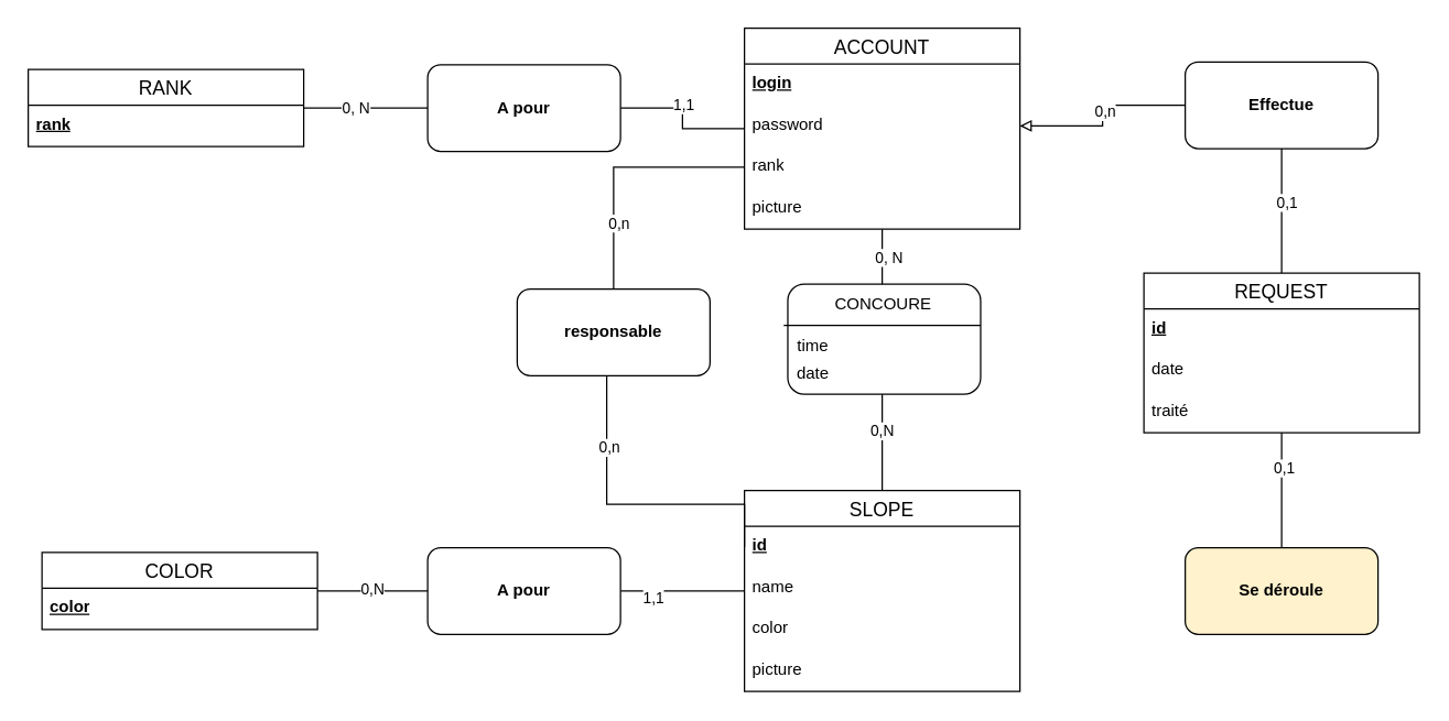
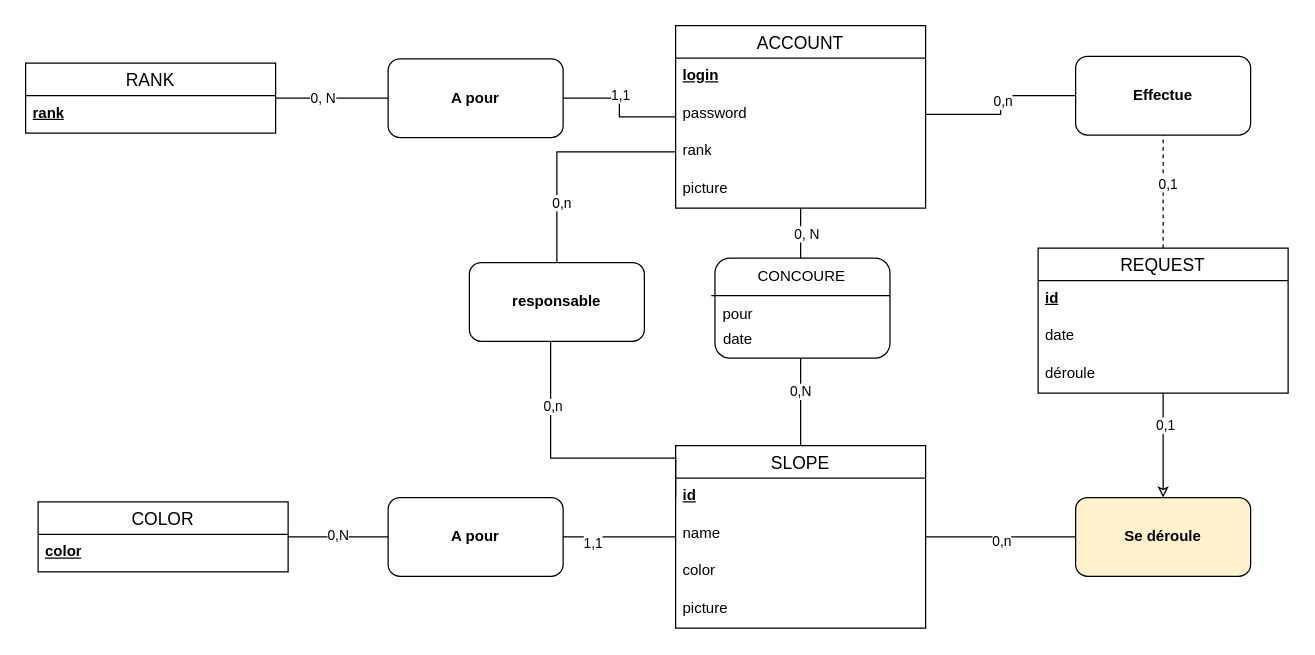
  <mxCell id="0" />
  <mxCell id="1" parent="0" />
  <mxCell id="2" style="edgeStyle=orthogonalEdgeStyle;rounded=0;orthogonalLoop=1;jettySize=auto;html=1;entryX=1;entryY=0.5;entryDx=0;entryDy=0;endArrow=none;endFill=0;" parent="1" source="6" target="30" edge="1"><mxGeometry relative="1" as="geometry" /></mxCell>
  <mxCell id="3" value="1,1" style="edgeLabel;html=1;align=center;verticalAlign=middle;resizable=0;points=[];" parent="2" vertex="1" connectable="0"><mxGeometry x="0.142" y="-3" relative="1" as="geometry"><mxPoint as="offset" /></mxGeometry></mxCell>
  <mxCell id="4" style="edgeStyle=orthogonalEdgeStyle;rounded=0;orthogonalLoop=1;jettySize=auto;html=1;endArrow=none;endFill=0;" parent="1" source="6" edge="1"><mxGeometry relative="1" as="geometry"><mxPoint x="640" y="216" as="targetPoint" /></mxGeometry></mxCell>
  <mxCell id="5" value="0, N" style="edgeLabel;html=1;align=center;verticalAlign=middle;resizable=0;points=[];" parent="4" vertex="1" connectable="0"><mxGeometry x="-0.221" y="4" relative="1" as="geometry"><mxPoint as="offset" /></mxGeometry></mxCell>
  <mxCell id="6" value="ACCOUNT" style="swimlane;fontStyle=0;childLayout=stackLayout;horizontal=1;startSize=26;horizontalStack=0;resizeParent=1;resizeParentMax=0;resizeLast=0;collapsible=1;marginBottom=0;align=center;fontSize=14;" parent="1" vertex="1"><mxGeometry x="540" y="20" width="200" height="146" as="geometry" /></mxCell>
  <mxCell id="7" value="&lt;b&gt;&lt;u&gt;login&lt;/u&gt;&lt;/b&gt;" style="text;strokeColor=none;fillColor=none;spacingLeft=4;spacingRight=4;overflow=hidden;rotatable=0;points=[[0,0.5],[1,0.5]];portConstraint=eastwest;fontSize=12;whiteSpace=wrap;html=1;" parent="6" vertex="1"><mxGeometry y="26" width="200" height="30" as="geometry" /></mxCell>
  <mxCell id="8" value="password" style="text;strokeColor=none;fillColor=none;spacingLeft=4;spacingRight=4;overflow=hidden;rotatable=0;points=[[0,0.5],[1,0.5]];portConstraint=eastwest;fontSize=12;whiteSpace=wrap;html=1;" parent="6" vertex="1"><mxGeometry y="56" width="200" height="30" as="geometry" /></mxCell>
  <mxCell id="9" value="rank" style="text;strokeColor=none;fillColor=none;spacingLeft=4;spacingRight=4;overflow=hidden;rotatable=0;points=[[0,0.5],[1,0.5]];portConstraint=eastwest;fontSize=12;whiteSpace=wrap;html=1;" parent="6" vertex="1"><mxGeometry y="86" width="200" height="30" as="geometry" /></mxCell>
  <mxCell id="10" value="picture" style="text;strokeColor=none;fillColor=none;spacingLeft=4;spacingRight=4;overflow=hidden;rotatable=0;points=[[0,0.5],[1,0.5]];portConstraint=eastwest;fontSize=12;whiteSpace=wrap;html=1;" parent="6" vertex="1"><mxGeometry y="116" width="200" height="30" as="geometry" /></mxCell>
  <mxCell id="11" style="edgeStyle=orthogonalEdgeStyle;rounded=0;orthogonalLoop=1;jettySize=auto;html=1;entryX=0;entryY=0.5;entryDx=0;entryDy=0;endArrow=none;endFill=0;" parent="1" source="13" target="30" edge="1"><mxGeometry relative="1" as="geometry" /></mxCell>
  <mxCell id="12" value="0, N" style="edgeLabel;html=1;align=center;verticalAlign=middle;resizable=0;points=[];" parent="11" vertex="1" connectable="0"><mxGeometry x="-0.167" y="1" relative="1" as="geometry"><mxPoint as="offset" /></mxGeometry></mxCell>
  <mxCell id="13" value="RANK" style="swimlane;fontStyle=0;childLayout=stackLayout;horizontal=1;startSize=26;horizontalStack=0;resizeParent=1;resizeParentMax=0;resizeLast=0;collapsible=1;marginBottom=0;align=center;fontSize=14;" parent="1" vertex="1"><mxGeometry x="20" y="50" width="200" height="56" as="geometry" /></mxCell>
  <mxCell id="14" value="&lt;b&gt;&lt;u&gt;rank&lt;/u&gt;&lt;/b&gt;" style="text;strokeColor=none;fillColor=none;spacingLeft=4;spacingRight=4;overflow=hidden;rotatable=0;points=[[0,0.5],[1,0.5]];portConstraint=eastwest;fontSize=12;whiteSpace=wrap;html=1;" parent="13" vertex="1"><mxGeometry y="26" width="200" height="30" as="geometry" /></mxCell>
  <mxCell id="15" style="edgeStyle=orthogonalEdgeStyle;rounded=0;orthogonalLoop=1;jettySize=auto;html=1;endArrow=none;endFill=0;" parent="1" source="21" edge="1"><mxGeometry relative="1" as="geometry"><mxPoint x="640" y="279" as="targetPoint" /></mxGeometry></mxCell>
  <mxCell id="16" value="0,N" style="edgeLabel;html=1;align=center;verticalAlign=middle;resizable=0;points=[];" parent="15" vertex="1" connectable="0"><mxGeometry x="0.125" y="1" relative="1" as="geometry"><mxPoint as="offset" /></mxGeometry></mxCell>
  <mxCell id="17" style="edgeStyle=orthogonalEdgeStyle;rounded=0;orthogonalLoop=1;jettySize=auto;html=1;entryX=1;entryY=0.5;entryDx=0;entryDy=0;endArrow=none;endFill=0;" parent="1" source="21" target="35" edge="1"><mxGeometry relative="1" as="geometry" /></mxCell>
  <mxCell id="18" value="1,1" style="edgeLabel;html=1;align=center;verticalAlign=middle;resizable=0;points=[];" parent="17" vertex="1" connectable="0"><mxGeometry x="0.484" y="4" relative="1" as="geometry"><mxPoint as="offset" /></mxGeometry></mxCell>
+ <mxCell id="19" style="edgeStyle=orthogonalEdgeStyle;rounded=0;orthogonalLoop=1;jettySize=auto;html=1;endArrow=none;endFill=0;" edge="1" parent="1" source="21" target="48"><mxGeometry relative="1" as="geometry" /></mxCell>
+ <mxCell id="20" value="0,n" style="edgeLabel;html=1;align=center;verticalAlign=middle;resizable=0;points=[];" vertex="1" connectable="0" parent="19"><mxGeometry x="-0.006" y="-3" relative="1" as="geometry"><mxPoint as="offset" /></mxGeometry></mxCell>
  <mxCell id="21" value="SLOPE" style="swimlane;fontStyle=0;childLayout=stackLayout;horizontal=1;startSize=26;horizontalStack=0;resizeParent=1;resizeParentMax=0;resizeLast=0;collapsible=1;marginBottom=0;align=center;fontSize=14;" parent="1" vertex="1"><mxGeometry x="540" y="356" width="200" height="146" as="geometry" /></mxCell>
  <mxCell id="22" value="&lt;b&gt;&lt;u&gt;id&lt;/u&gt;&lt;/b&gt;" style="text;strokeColor=none;fillColor=none;spacingLeft=4;spacingRight=4;overflow=hidden;rotatable=0;points=[[0,0.5],[1,0.5]];portConstraint=eastwest;fontSize=12;whiteSpace=wrap;html=1;" parent="21" vertex="1"><mxGeometry y="26" width="200" height="30" as="geometry" /></mxCell>
  <mxCell id="23" value="name" style="text;strokeColor=none;fillColor=none;spacingLeft=4;spacingRight=4;overflow=hidden;rotatable=0;points=[[0,0.5],[1,0.5]];portConstraint=eastwest;fontSize=12;whiteSpace=wrap;html=1;" parent="21" vertex="1"><mxGeometry y="56" width="200" height="30" as="geometry" /></mxCell>
  <mxCell id="24" value="color" style="text;strokeColor=none;fillColor=none;spacingLeft=4;spacingRight=4;overflow=hidden;rotatable=0;points=[[0,0.5],[1,0.5]];portConstraint=eastwest;fontSize=12;whiteSpace=wrap;html=1;" parent="21" vertex="1"><mxGeometry y="86" width="200" height="30" as="geometry" /></mxCell>
  <mxCell id="25" value="picture" style="text;strokeColor=none;fillColor=none;spacingLeft=4;spacingRight=4;overflow=hidden;rotatable=0;points=[[0,0.5],[1,0.5]];portConstraint=eastwest;fontSize=12;whiteSpace=wrap;html=1;" parent="21" vertex="1"><mxGeometry y="116" width="200" height="30" as="geometry" /></mxCell>
  <mxCell id="26" style="edgeStyle=orthogonalEdgeStyle;rounded=0;orthogonalLoop=1;jettySize=auto;html=1;endArrow=none;endFill=0;" parent="1" source="28" target="35" edge="1"><mxGeometry relative="1" as="geometry" /></mxCell>
  <mxCell id="27" value="0,N" style="edgeLabel;html=1;align=center;verticalAlign=middle;resizable=0;points=[];" parent="26" vertex="1" connectable="0"><mxGeometry x="-0.032" y="2" relative="1" as="geometry"><mxPoint as="offset" /></mxGeometry></mxCell>
  <mxCell id="28" value="COLOR" style="swimlane;fontStyle=0;childLayout=stackLayout;horizontal=1;startSize=26;horizontalStack=0;resizeParent=1;resizeParentMax=0;resizeLast=0;collapsible=1;marginBottom=0;align=center;fontSize=14;" parent="1" vertex="1"><mxGeometry x="30" y="401" width="200" height="56" as="geometry" /></mxCell>
  <mxCell id="29" value="&lt;b&gt;&lt;u&gt;color&lt;/u&gt;&lt;/b&gt;" style="text;strokeColor=none;fillColor=none;spacingLeft=4;spacingRight=4;overflow=hidden;rotatable=0;points=[[0,0.5],[1,0.5]];portConstraint=eastwest;fontSize=12;whiteSpace=wrap;html=1;" parent="28" vertex="1"><mxGeometry y="26" width="200" height="30" as="geometry" /></mxCell>
  <mxCell id="30" value="A pour" style="fontStyle=1;whiteSpace=wrap;html=1;rounded=1;" parent="1" vertex="1"><mxGeometry x="310" y="46.5" width="140" height="63" as="geometry" /></mxCell>
  <mxCell id="31" value="" style="fontStyle=1;whiteSpace=wrap;html=1;rounded=1;" parent="1" vertex="1"><mxGeometry x="571.47" y="206" width="140" height="80" as="geometry" /></mxCell>
  <mxCell id="32" value="" style="endArrow=none;html=1;rounded=0;exitX=-0.021;exitY=0.374;exitDx=0;exitDy=0;exitPerimeter=0;" parent="1" source="31" edge="1"><mxGeometry width="50" height="50" relative="1" as="geometry"><mxPoint x="541.47" y="286" as="sourcePoint" /><mxPoint x="711.47" y="236" as="targetPoint" /></mxGeometry></mxCell>
  <mxCell id="33" value="CONCOURE" style="text;html=1;strokeColor=none;fillColor=none;align=center;verticalAlign=middle;whiteSpace=wrap;rounded=0;" parent="1" vertex="1"><mxGeometry x="611" y="206" width="60" height="30" as="geometry" /></mxCell>
- <mxCell id="34" value="time" style="text;html=1;strokeColor=none;fillColor=none;align=center;verticalAlign=middle;whiteSpace=wrap;rounded=0;" parent="1" vertex="1"><mxGeometry x="560" y="236" width="60" height="30" as="geometry" /></mxCell>
+ <mxCell id="34" value="pour" style="text;html=1;strokeColor=none;fillColor=none;align=center;verticalAlign=middle;whiteSpace=wrap;rounded=0;" parent="1" vertex="1"><mxGeometry x="560" y="236" width="60" height="30" as="geometry" /></mxCell>
  <mxCell id="35" value="A pour" style="fontStyle=1;whiteSpace=wrap;html=1;rounded=1;" parent="1" vertex="1"><mxGeometry x="310" y="397.5" width="140" height="63" as="geometry" /></mxCell>
  <mxCell id="36" value="date" style="text;html=1;strokeColor=none;fillColor=none;align=center;verticalAlign=middle;whiteSpace=wrap;rounded=0;" parent="1" vertex="1"><mxGeometry x="560" y="256" width="60" height="30" as="geometry" /></mxCell>
- <mxCell id="37" style="edgeStyle=orthogonalEdgeStyle;rounded=0;orthogonalLoop=1;jettySize=auto;html=1;entryX=1;entryY=0.5;entryDx=0;entryDy=0;endArrow=block;endFill=0;" edge="1" parent="1" source="39" target="8"><mxGeometry relative="1" as="geometry" /></mxCell>
+ <mxCell id="37" style="edgeStyle=orthogonalEdgeStyle;rounded=0;orthogonalLoop=1;jettySize=auto;html=1;entryX=1;entryY=0.5;entryDx=0;entryDy=0;endArrow=none;endFill=0;" edge="1" parent="1" source="39" target="8"><mxGeometry relative="1" as="geometry" /></mxCell>
  <mxCell id="38" value="0,n" style="edgeLabel;html=1;align=center;verticalAlign=middle;resizable=0;points=[];" vertex="1" connectable="0" parent="37"><mxGeometry x="-0.054" y="1" relative="1" as="geometry"><mxPoint as="offset" /></mxGeometry></mxCell>
  <mxCell id="39" value="Effectue" style="fontStyle=1;whiteSpace=wrap;html=1;rounded=1;" vertex="1" parent="1"><mxGeometry x="860" y="44.5" width="140" height="63" as="geometry" /></mxCell>
- <mxCell id="40" style="edgeStyle=orthogonalEdgeStyle;rounded=0;orthogonalLoop=1;jettySize=auto;html=1;endArrow=none;endFill=0;" edge="1" parent="1" source="44" target="39"><mxGeometry relative="1" as="geometry" /></mxCell>
+ <mxCell id="40" style="edgeStyle=orthogonalEdgeStyle;rounded=0;orthogonalLoop=1;jettySize=auto;html=1;endArrow=none;endFill=0;dashed=1;" edge="1" parent="1" source="44" target="39"><mxGeometry relative="1" as="geometry" /></mxCell>
  <mxCell id="41" value="0,1" style="edgeLabel;html=1;align=center;verticalAlign=middle;resizable=0;points=[];" vertex="1" connectable="0" parent="40"><mxGeometry x="0.142" y="-3" relative="1" as="geometry"><mxPoint as="offset" /></mxGeometry></mxCell>
- <mxCell id="42" style="edgeStyle=orthogonalEdgeStyle;rounded=0;orthogonalLoop=1;jettySize=auto;html=1;endArrow=none;endFill=0;" edge="1" parent="1" source="44" target="48"><mxGeometry relative="1" as="geometry" /></mxCell>
+ <mxCell id="42" style="edgeStyle=orthogonalEdgeStyle;rounded=0;orthogonalLoop=1;jettySize=auto;html=1;endArrow=classic;endFill=0;" edge="1" parent="1" source="44" target="48"><mxGeometry relative="1" as="geometry" /></mxCell>
  <mxCell id="43" value="0,1" style="edgeLabel;html=1;align=center;verticalAlign=middle;resizable=0;points=[];" vertex="1" connectable="0" parent="42"><mxGeometry x="-0.407" y="1" relative="1" as="geometry"><mxPoint as="offset" /></mxGeometry></mxCell>
  <mxCell id="44" value="REQUEST" style="swimlane;fontStyle=0;childLayout=stackLayout;horizontal=1;startSize=26;horizontalStack=0;resizeParent=1;resizeParentMax=0;resizeLast=0;collapsible=1;marginBottom=0;align=center;fontSize=14;" vertex="1" parent="1"><mxGeometry x="830" y="198" width="200" height="116" as="geometry" /></mxCell>
  <mxCell id="45" value="&lt;b&gt;&lt;u&gt;id&lt;/u&gt;&lt;/b&gt;" style="text;strokeColor=none;fillColor=none;spacingLeft=4;spacingRight=4;overflow=hidden;rotatable=0;points=[[0,0.5],[1,0.5]];portConstraint=eastwest;fontSize=12;whiteSpace=wrap;html=1;" vertex="1" parent="44"><mxGeometry y="26" width="200" height="30" as="geometry" /></mxCell>
  <mxCell id="46" value="date" style="text;strokeColor=none;fillColor=none;spacingLeft=4;spacingRight=4;overflow=hidden;rotatable=0;points=[[0,0.5],[1,0.5]];portConstraint=eastwest;fontSize=12;whiteSpace=wrap;html=1;" vertex="1" parent="44"><mxGeometry y="56" width="200" height="30" as="geometry" /></mxCell>
- <mxCell id="47" value="traité" style="text;strokeColor=none;fillColor=none;spacingLeft=4;spacingRight=4;overflow=hidden;rotatable=0;points=[[0,0.5],[1,0.5]];portConstraint=eastwest;fontSize=12;whiteSpace=wrap;html=1;" vertex="1" parent="44"><mxGeometry y="86" width="200" height="30" as="geometry" /></mxCell>
+ <mxCell id="47" value="déroule" style="text;strokeColor=none;fillColor=none;spacingLeft=4;spacingRight=4;overflow=hidden;rotatable=0;points=[[0,0.5],[1,0.5]];portConstraint=eastwest;fontSize=12;whiteSpace=wrap;html=1;" vertex="1" parent="44"><mxGeometry y="86" width="200" height="30" as="geometry" /></mxCell>
  <mxCell id="48" value="Se déroule" style="fontStyle=1;whiteSpace=wrap;html=1;rounded=1;fillColor=#fff2cc;" vertex="1" parent="1"><mxGeometry x="860" y="397.5" width="140" height="63" as="geometry" /></mxCell>
  <mxCell id="49" style="edgeStyle=orthogonalEdgeStyle;rounded=0;orthogonalLoop=1;jettySize=auto;html=1;entryX=0;entryY=0.5;entryDx=0;entryDy=0;endArrow=none;endFill=0;" edge="1" parent="1" source="53" target="9"><mxGeometry relative="1" as="geometry" /></mxCell>
  <mxCell id="50" value="0,n" style="edgeLabel;html=1;align=center;verticalAlign=middle;resizable=0;points=[];" vertex="1" connectable="0" parent="49"><mxGeometry x="-0.481" y="-3" relative="1" as="geometry"><mxPoint as="offset" /></mxGeometry></mxCell>
  <mxCell id="51" style="edgeStyle=orthogonalEdgeStyle;rounded=0;orthogonalLoop=1;jettySize=auto;html=1;entryX=0;entryY=0.5;entryDx=0;entryDy=0;endArrow=none;endFill=0;" edge="1" parent="1" source="53" target="22"><mxGeometry relative="1" as="geometry"><Array as="points"><mxPoint x="440" y="366" /><mxPoint x="540" y="366" /></Array></mxGeometry></mxCell>
  <mxCell id="52" value="0,n" style="edgeLabel;html=1;align=center;verticalAlign=middle;resizable=0;points=[];" vertex="1" connectable="0" parent="51"><mxGeometry x="-0.54" y="1" relative="1" as="geometry"><mxPoint as="offset" /></mxGeometry></mxCell>
  <mxCell id="53" value="responsable" style="fontStyle=1;whiteSpace=wrap;html=1;rounded=1;" vertex="1" parent="1"><mxGeometry x="375" y="209.5" width="140" height="63" as="geometry" /></mxCell>
